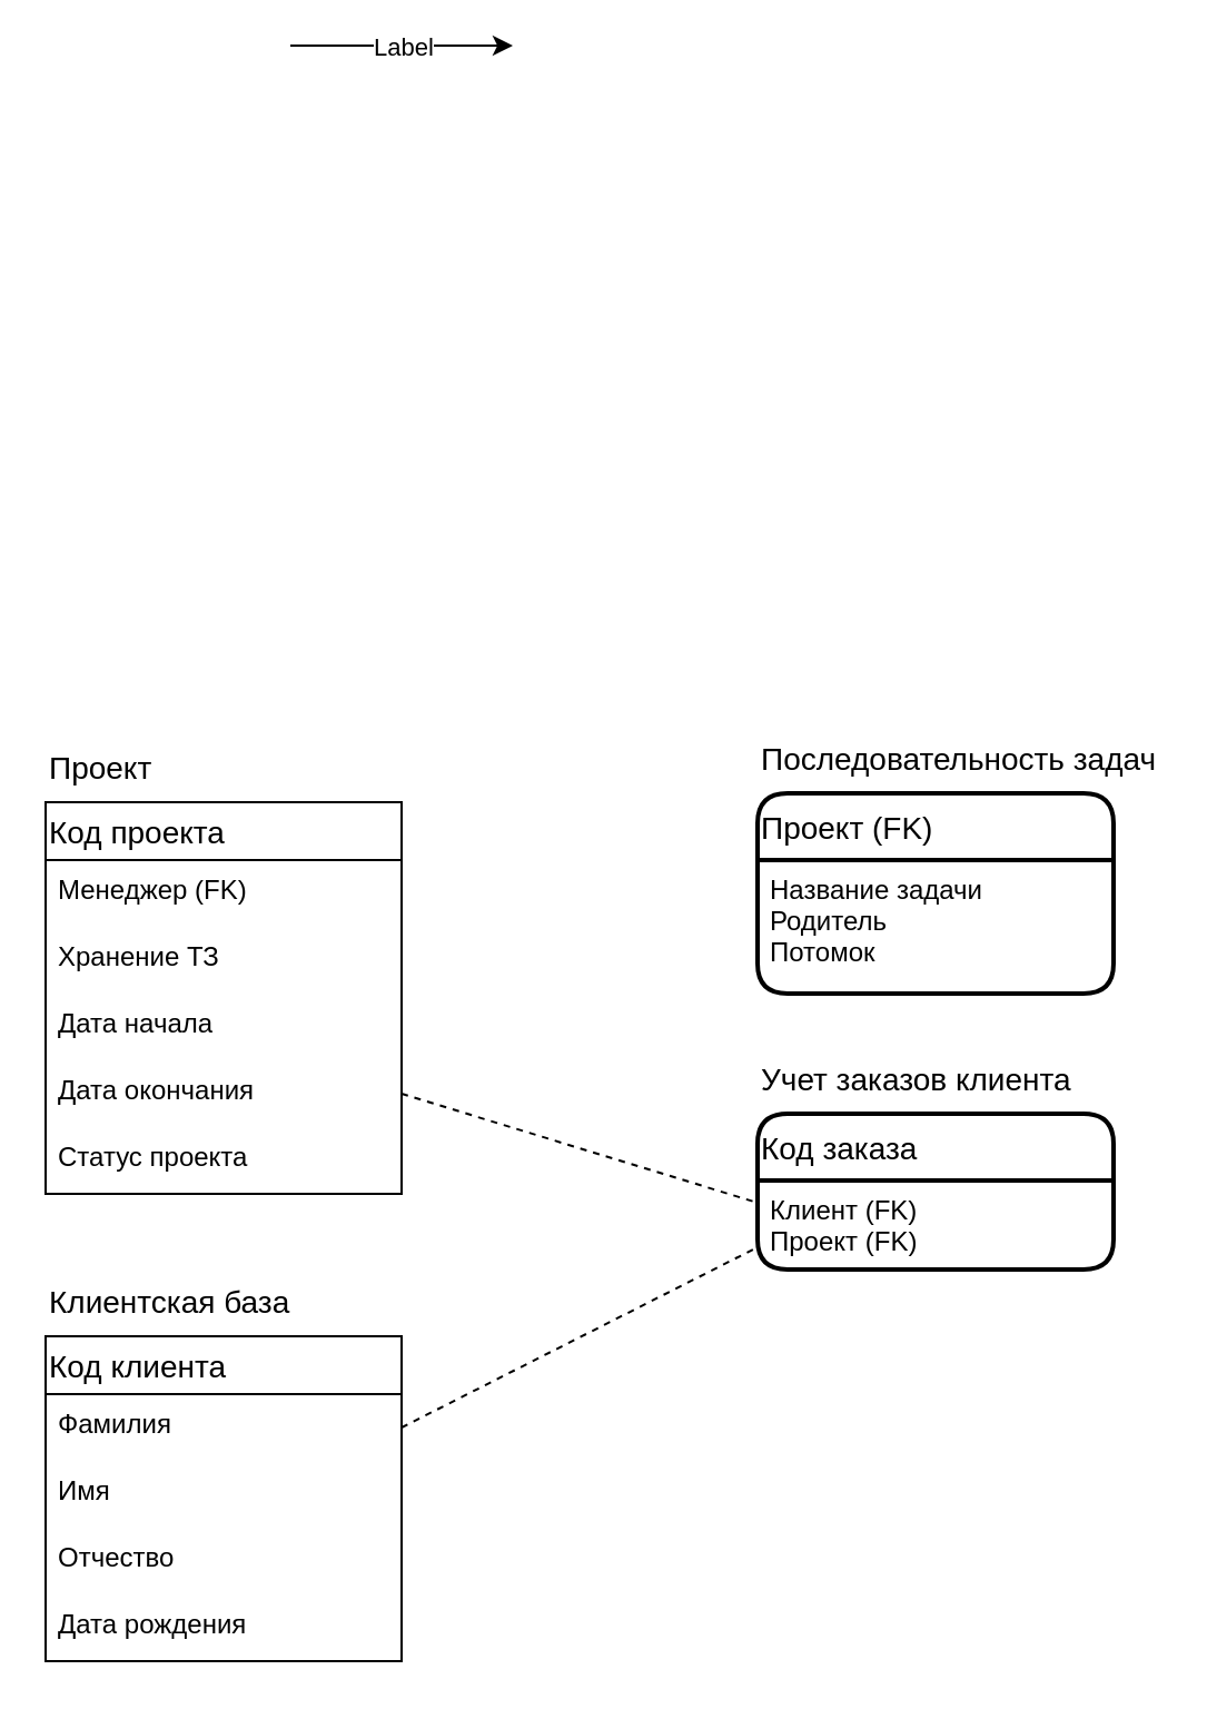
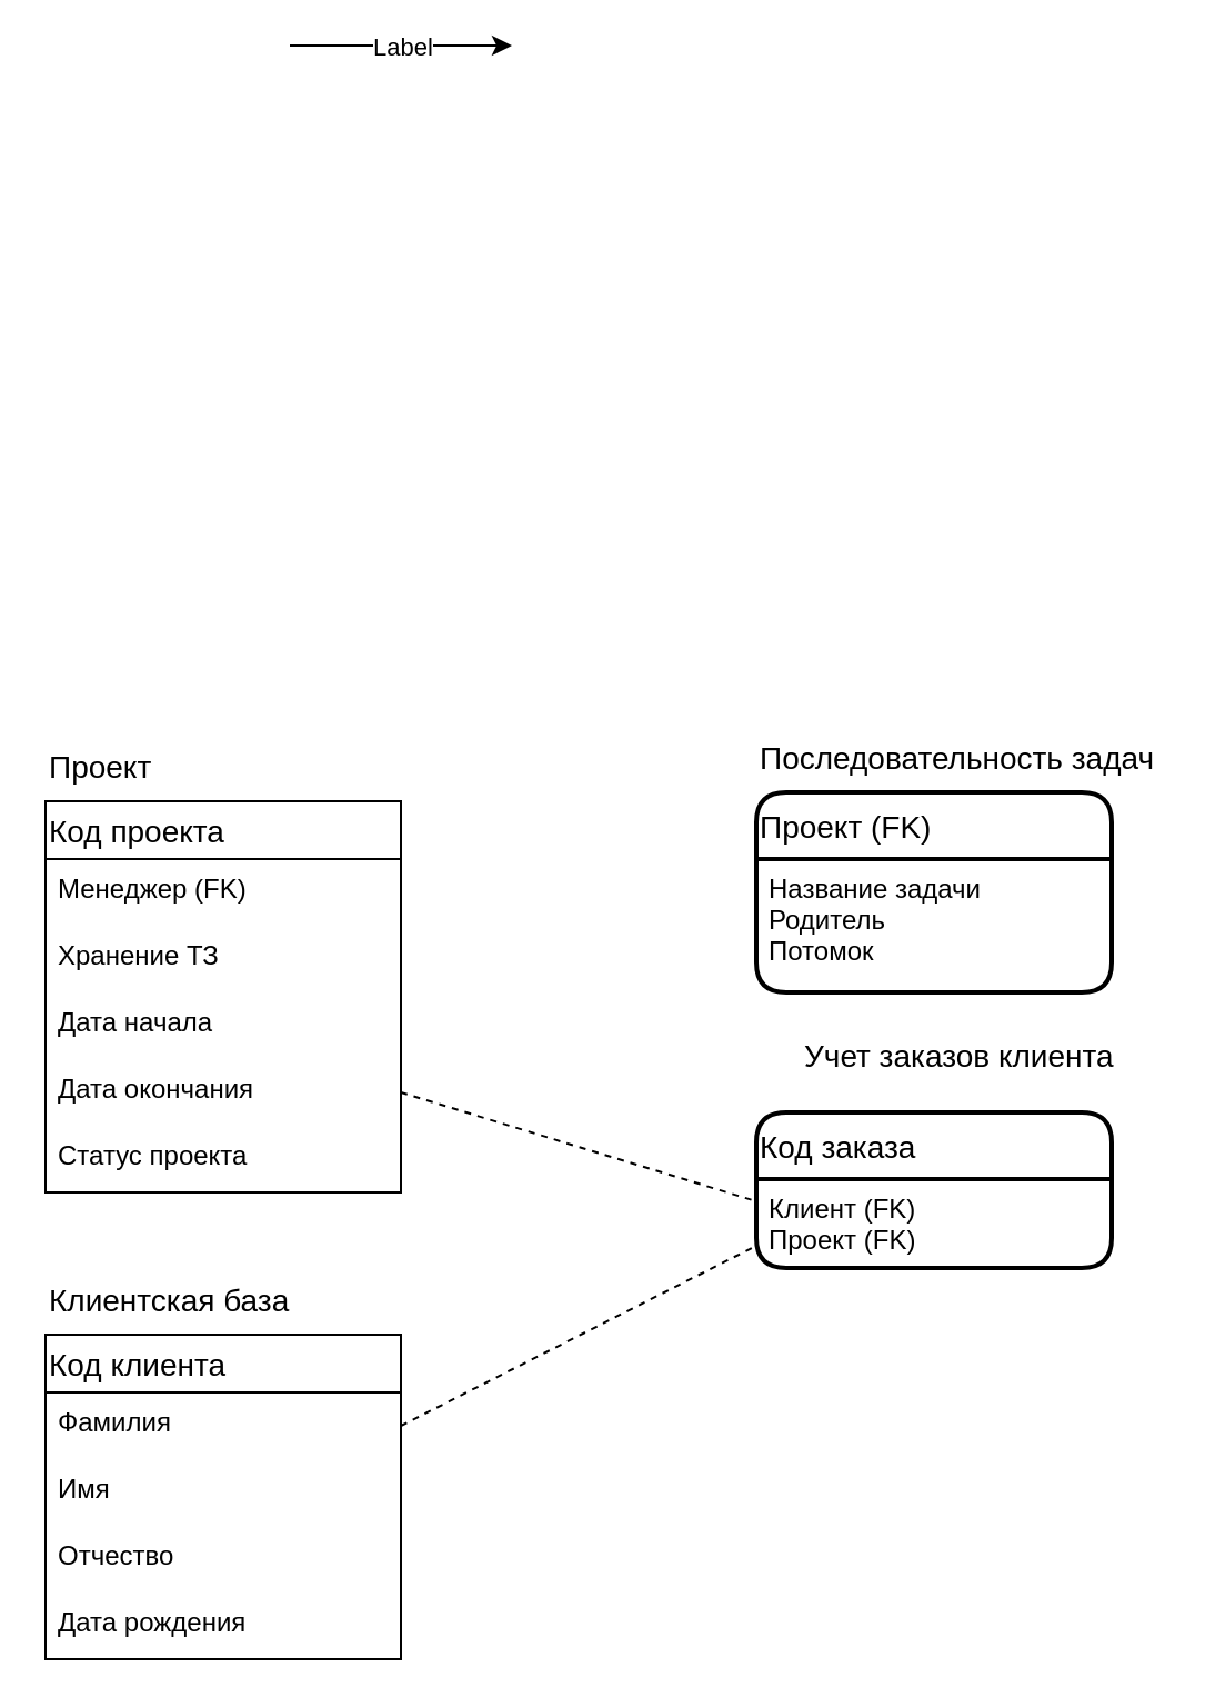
  <mxCell id="0" />
  <mxCell id="1" parent="0" />
  <mxCell id="2" value="Код клиента" style="swimlane;fontStyle=0;childLayout=stackLayout;horizontal=1;startSize=26;horizontalStack=0;resizeParent=1;resizeParentMax=0;resizeLast=0;collapsible=1;marginBottom=0;align=left;fontSize=14;" vertex="1" parent="1"><mxGeometry x="20" y="600" width="160" height="146" as="geometry" /></mxCell>
  <mxCell id="3" value="Фамилия" style="text;strokeColor=none;fillColor=none;spacingLeft=4;spacingRight=4;overflow=hidden;rotatable=0;points=[[0,0.5],[1,0.5]];portConstraint=eastwest;fontSize=12;" vertex="1" parent="2"><mxGeometry y="26" width="160" height="30" as="geometry" /></mxCell>
  <mxCell id="4" value="Имя" style="text;strokeColor=none;fillColor=none;spacingLeft=4;spacingRight=4;overflow=hidden;rotatable=0;points=[[0,0.5],[1,0.5]];portConstraint=eastwest;fontSize=12;" vertex="1" parent="2"><mxGeometry y="56" width="160" height="30" as="geometry" /></mxCell>
  <mxCell id="5" value="Отчество" style="text;strokeColor=none;fillColor=none;spacingLeft=4;spacingRight=4;overflow=hidden;rotatable=0;points=[[0,0.5],[1,0.5]];portConstraint=eastwest;fontSize=12;" vertex="1" parent="2"><mxGeometry y="86" width="160" height="30" as="geometry" /></mxCell>
  <mxCell id="6" value="Дата рождения" style="text;strokeColor=none;fillColor=none;spacingLeft=4;spacingRight=4;overflow=hidden;rotatable=0;points=[[0,0.5],[1,0.5]];portConstraint=eastwest;fontSize=12;" vertex="1" parent="2"><mxGeometry y="116" width="160" height="30" as="geometry" /></mxCell>
  <mxCell id="7" value="" style="endArrow=classic;html=1;rounded=0;" edge="1" parent="1"><mxGeometry relative="1" as="geometry"><mxPoint x="130" y="20" as="sourcePoint" /><mxPoint x="230" y="20" as="targetPoint" /></mxGeometry></mxCell>
  <mxCell id="8" value="Label" style="edgeLabel;resizable=0;html=1;align=center;verticalAlign=middle;" connectable="0" vertex="1" parent="7"><mxGeometry relative="1" as="geometry" /></mxCell>
  <mxCell id="9" value="&lt;font style=&quot;font-size: 14px;&quot;&gt;Клиентская база&lt;/font&gt;" style="text;strokeColor=none;align=left;fillColor=none;html=1;verticalAlign=middle;whiteSpace=wrap;rounded=0;" vertex="1" parent="1"><mxGeometry x="20" y="570" width="120" height="30" as="geometry" /></mxCell>
  <mxCell id="10" value="Код проекта" style="swimlane;fontStyle=0;childLayout=stackLayout;horizontal=1;startSize=26;horizontalStack=0;resizeParent=1;resizeParentMax=0;resizeLast=0;collapsible=1;marginBottom=0;align=left;fontSize=14;" vertex="1" parent="1"><mxGeometry x="20" y="360" width="160" height="176" as="geometry" /></mxCell>
  <mxCell id="11" value="Менеджер (FK)" style="text;strokeColor=none;fillColor=none;spacingLeft=4;spacingRight=4;overflow=hidden;rotatable=0;points=[[0,0.5],[1,0.5]];portConstraint=eastwest;fontSize=12;" vertex="1" parent="10"><mxGeometry y="26" width="160" height="30" as="geometry" /></mxCell>
  <mxCell id="12" value="Хранение ТЗ" style="text;strokeColor=none;fillColor=none;spacingLeft=4;spacingRight=4;overflow=hidden;rotatable=0;points=[[0,0.5],[1,0.5]];portConstraint=eastwest;fontSize=12;" vertex="1" parent="10"><mxGeometry y="56" width="160" height="30" as="geometry" /></mxCell>
  <mxCell id="13" value="Дата начала" style="text;strokeColor=none;fillColor=none;spacingLeft=4;spacingRight=4;overflow=hidden;rotatable=0;points=[[0,0.5],[1,0.5]];portConstraint=eastwest;fontSize=12;" vertex="1" parent="10"><mxGeometry y="86" width="160" height="30" as="geometry" /></mxCell>
  <mxCell id="14" value="Дата окончания " style="text;strokeColor=none;fillColor=none;spacingLeft=4;spacingRight=4;overflow=hidden;rotatable=0;points=[[0,0.5],[1,0.5]];portConstraint=eastwest;fontSize=12;" vertex="1" parent="10"><mxGeometry y="116" width="160" height="30" as="geometry" /></mxCell>
  <mxCell id="15" value="Статус проекта" style="text;strokeColor=none;fillColor=none;spacingLeft=4;spacingRight=4;overflow=hidden;rotatable=0;points=[[0,0.5],[1,0.5]];portConstraint=eastwest;fontSize=12;" vertex="1" parent="10"><mxGeometry y="146" width="160" height="30" as="geometry" /></mxCell>
  <mxCell id="16" value="&lt;font style=&quot;font-size: 14px;&quot;&gt;Проект&lt;/font&gt;" style="text;strokeColor=none;align=left;fillColor=none;html=1;verticalAlign=middle;whiteSpace=wrap;rounded=0;" vertex="1" parent="1"><mxGeometry x="20" y="330" width="93" height="30" as="geometry" /></mxCell>
- <mxCell id="17" value="&lt;font style=&quot;font-size: 14px;&quot;&gt;Учет заказов клиента&lt;/font&gt;" style="text;strokeColor=none;align=left;fillColor=none;html=1;verticalAlign=middle;whiteSpace=wrap;rounded=0;" vertex="1" parent="1"><mxGeometry x="340" y="470" width="150" height="30" as="geometry" /></mxCell>
+ <mxCell id="17" value="&lt;font style=&quot;font-size: 14px;&quot;&gt;Учет заказов клиента&lt;/font&gt;" style="text;strokeColor=none;align=left;fillColor=none;html=1;verticalAlign=middle;whiteSpace=wrap;rounded=0;" vertex="1" parent="1"><mxGeometry x="360" y="460" width="150" height="30" as="geometry" /></mxCell>
  <mxCell id="18" value="Код заказа" style="swimlane;childLayout=stackLayout;horizontal=1;startSize=30;horizontalStack=0;rounded=1;fontSize=14;fontStyle=0;strokeWidth=2;resizeParent=0;resizeLast=1;shadow=0;dashed=0;align=left;" vertex="1" parent="1"><mxGeometry x="340" y="500" width="160" height="70" as="geometry" /></mxCell>
  <mxCell id="19" value="Клиент (FK)&#10;Проект (FK)" style="align=left;strokeColor=none;fillColor=none;spacingLeft=4;fontSize=12;verticalAlign=top;resizable=0;rotatable=0;part=1;" vertex="1" parent="18"><mxGeometry y="30" width="160" height="40" as="geometry" /></mxCell>
  <mxCell id="20" value="&lt;font style=&quot;font-size: 14px;&quot;&gt;Последовательность задач&lt;/font&gt;" style="text;strokeColor=none;align=left;fillColor=none;html=1;verticalAlign=middle;whiteSpace=wrap;rounded=0;" vertex="1" parent="1"><mxGeometry x="340" y="326" width="185" height="30" as="geometry" /></mxCell>
  <mxCell id="21" value="Проект (FK)" style="swimlane;childLayout=stackLayout;horizontal=1;startSize=30;horizontalStack=0;rounded=1;fontSize=14;fontStyle=0;strokeWidth=2;resizeParent=0;resizeLast=1;shadow=0;dashed=0;align=left;" vertex="1" parent="1"><mxGeometry x="340" y="356" width="160" height="90" as="geometry" /></mxCell>
  <mxCell id="22" value="Название задачи&#10;Родитель&#10;Потомок" style="align=left;strokeColor=none;fillColor=none;spacingLeft=4;fontSize=12;verticalAlign=top;resizable=0;rotatable=0;part=1;" vertex="1" parent="21"><mxGeometry y="30" width="160" height="60" as="geometry" /></mxCell>
  <mxCell id="23" value="" style="endArrow=none;dashed=1;html=1;rounded=0;fontSize=14;exitX=1;exitY=0.5;exitDx=0;exitDy=0;entryX=0;entryY=0.75;entryDx=0;entryDy=0;" edge="1" parent="1" source="3" target="19"><mxGeometry width="50" height="50" relative="1" as="geometry"><mxPoint x="250" y="600" as="sourcePoint" /><mxPoint x="300" y="550" as="targetPoint" /></mxGeometry></mxCell>
  <mxCell id="24" value="" style="endArrow=none;dashed=1;html=1;rounded=0;fontSize=14;entryX=0;entryY=0.25;entryDx=0;entryDy=0;exitX=1;exitY=0.5;exitDx=0;exitDy=0;" edge="1" parent="1" source="14" target="19"><mxGeometry width="50" height="50" relative="1" as="geometry"><mxPoint x="250" y="600" as="sourcePoint" /><mxPoint x="300" y="550" as="targetPoint" /></mxGeometry></mxCell>
